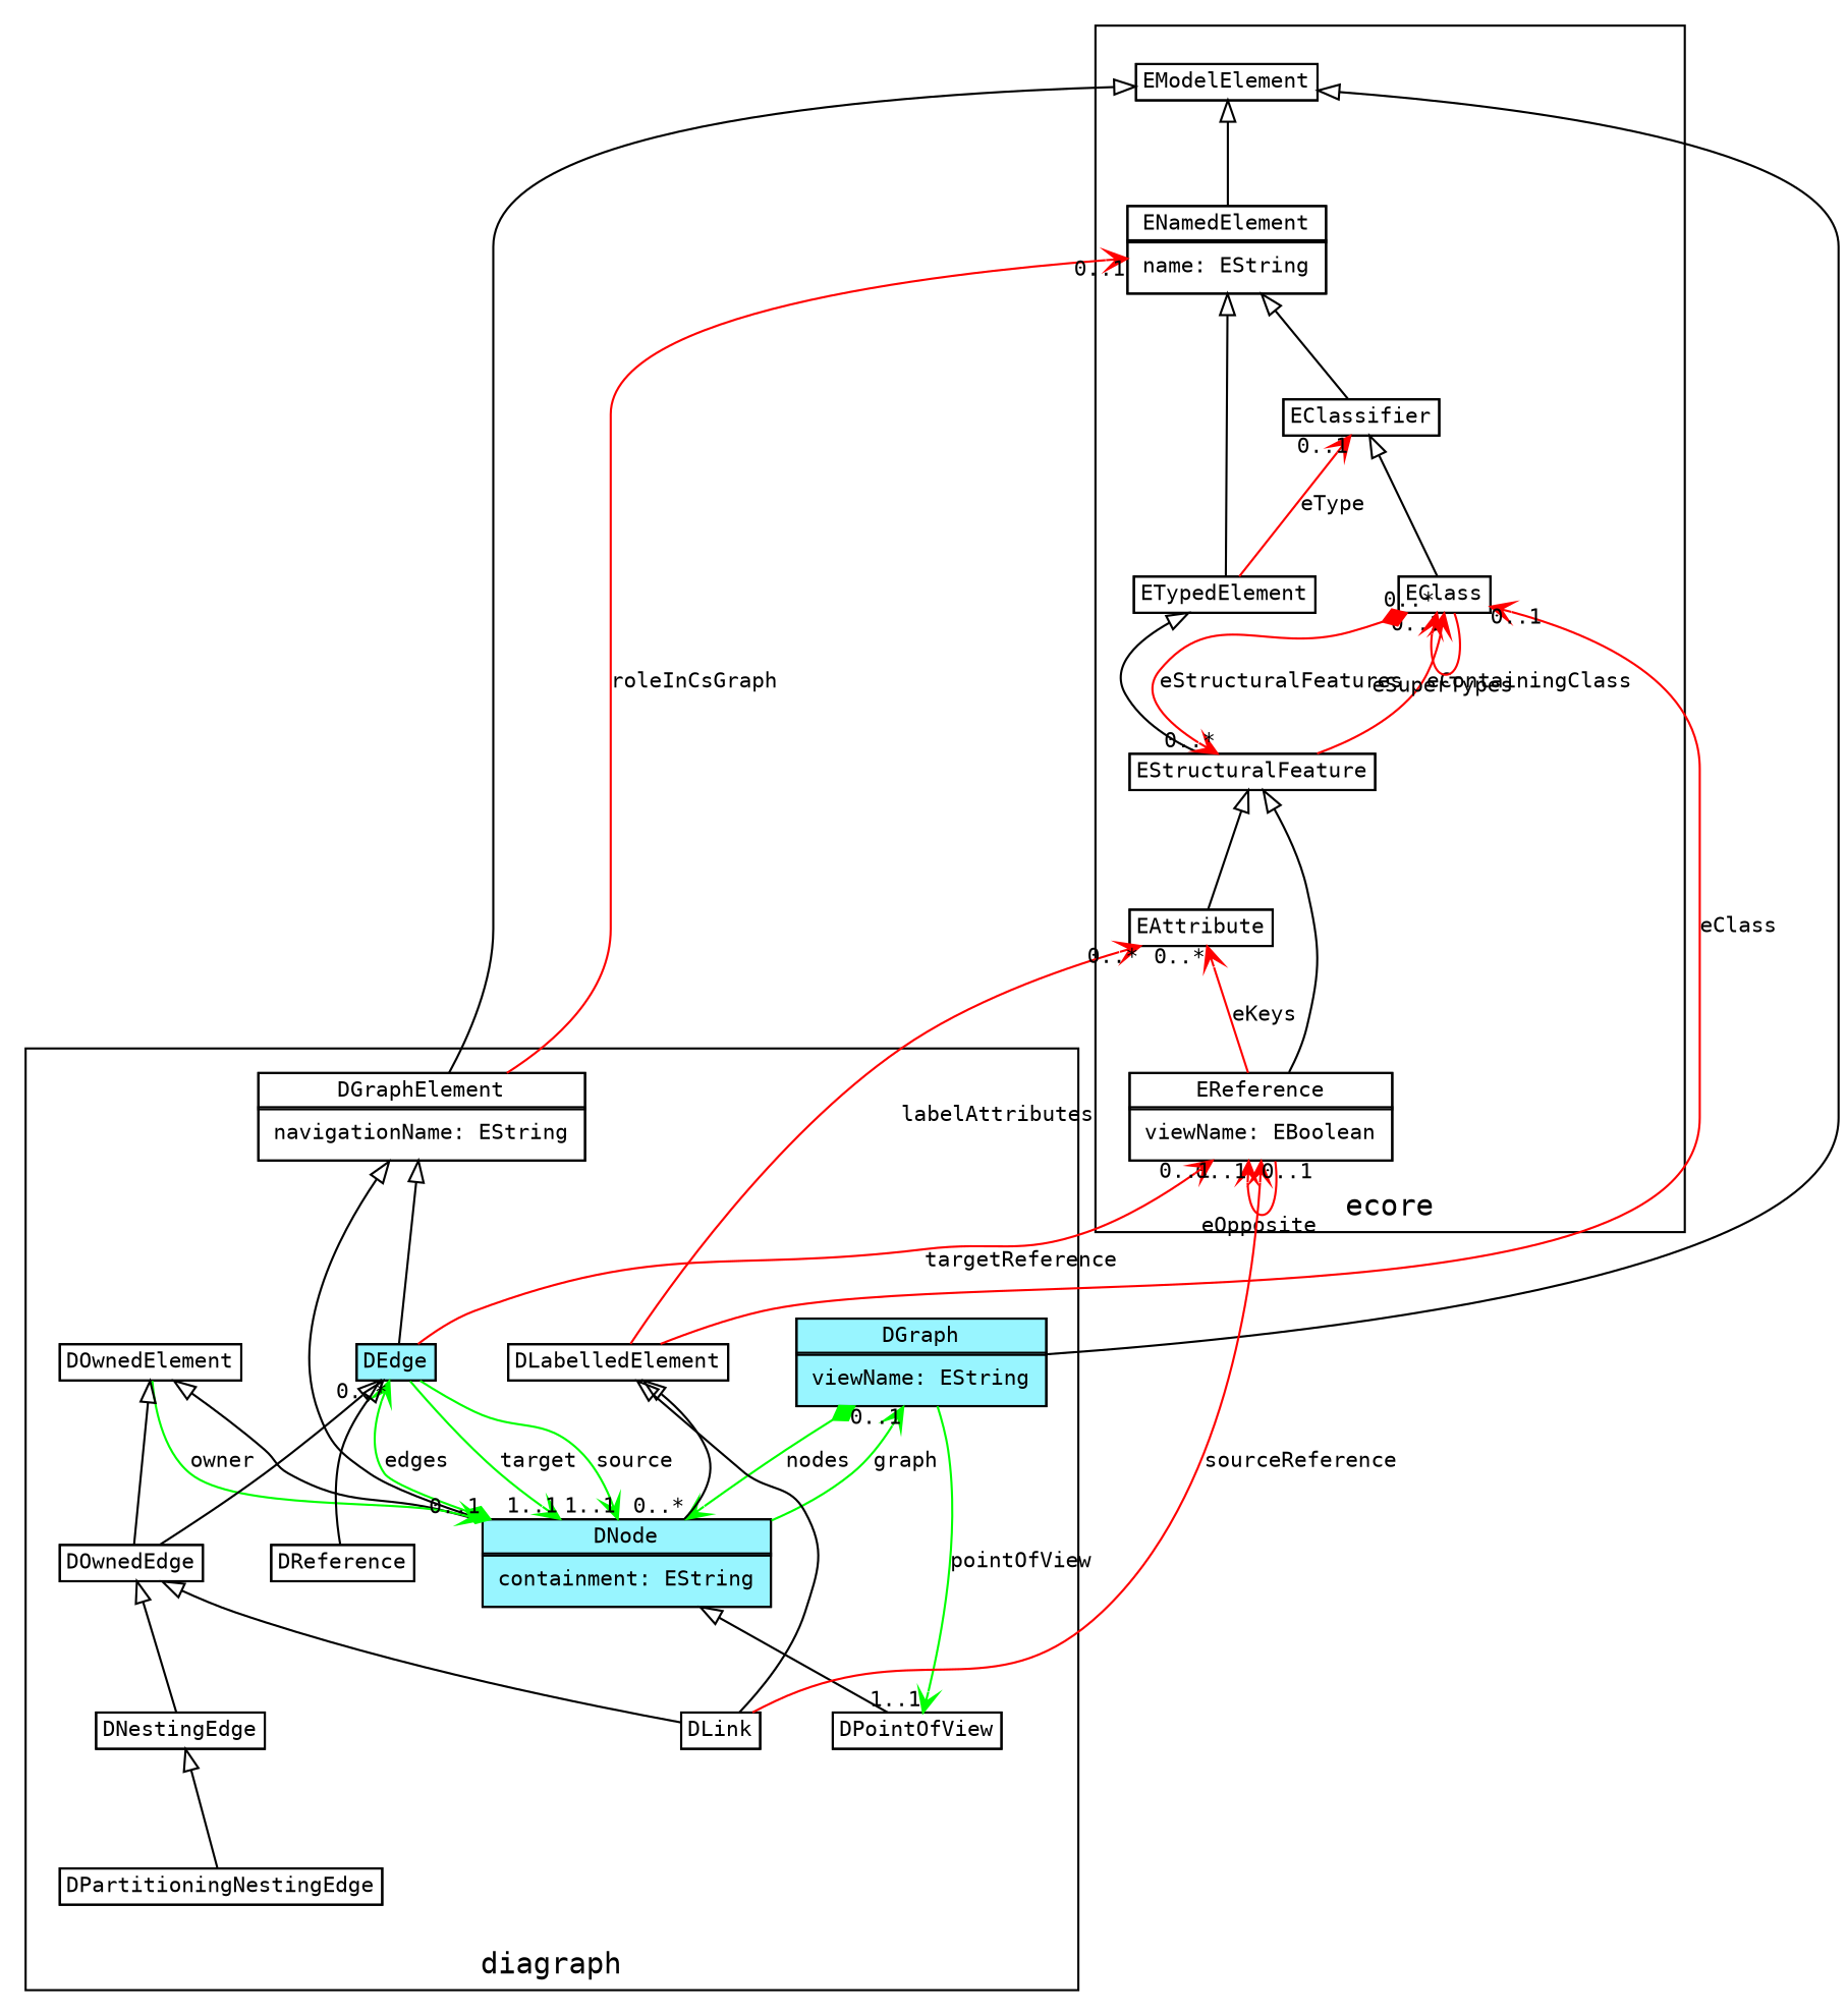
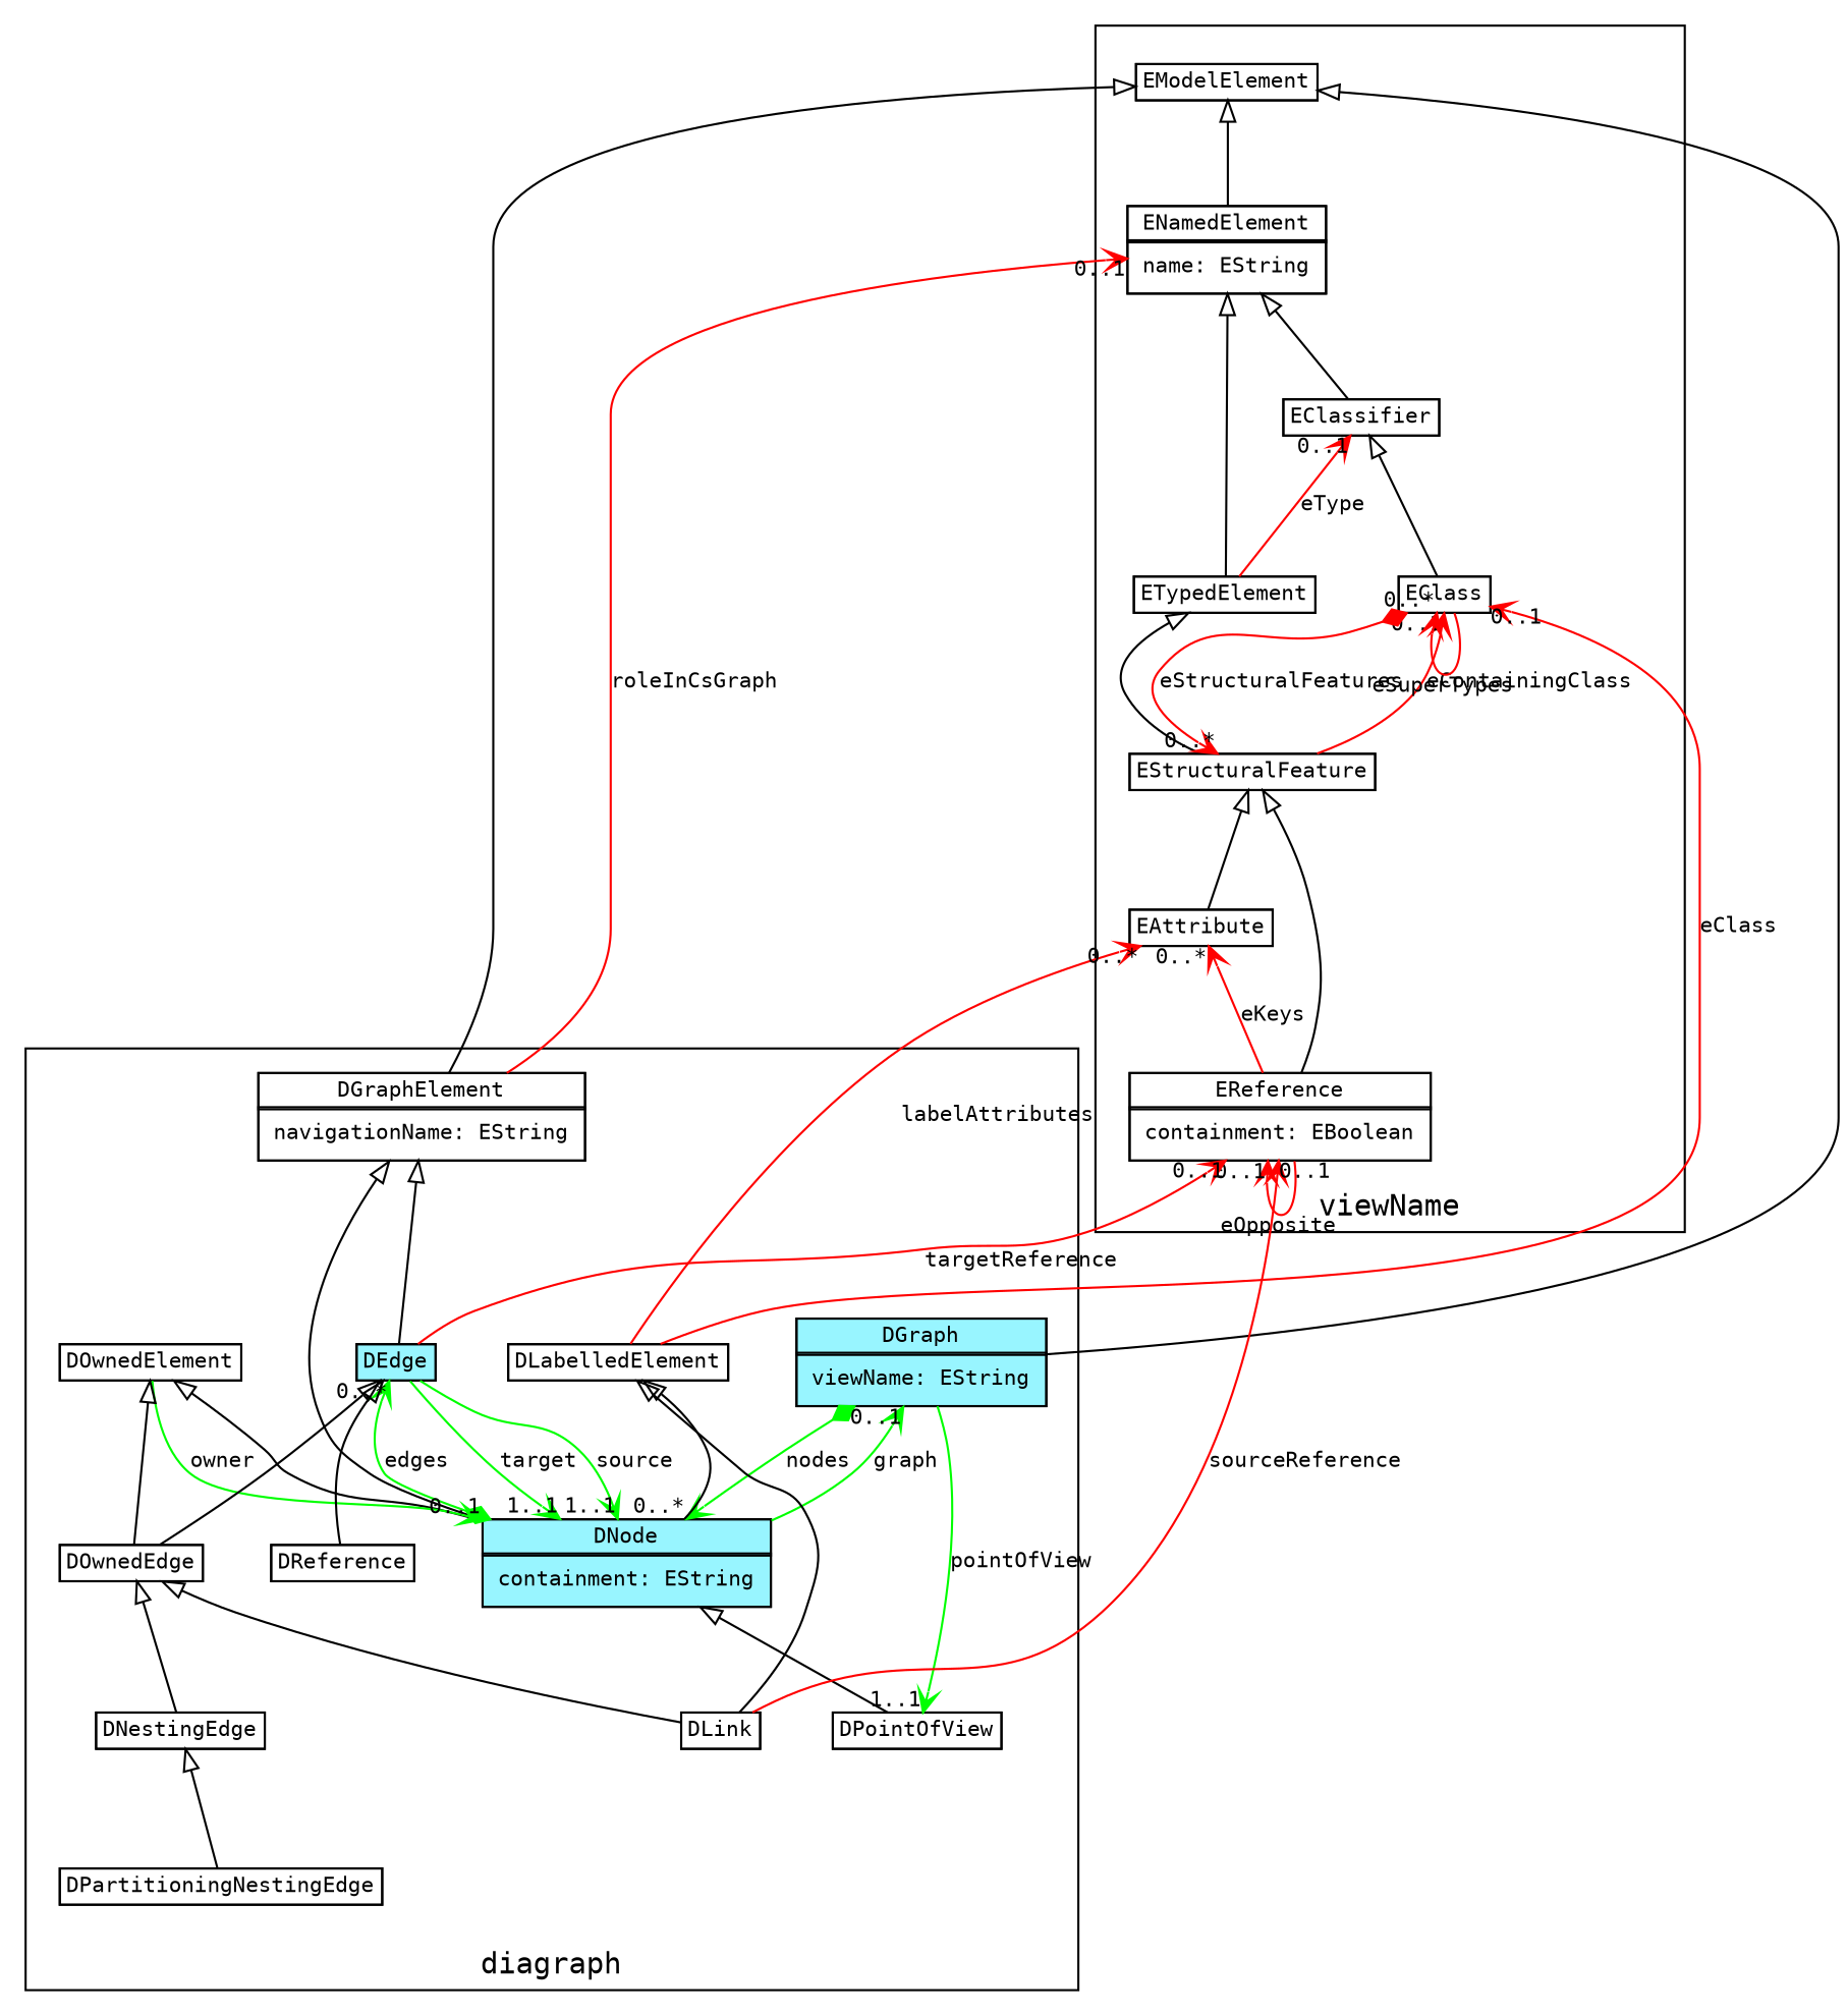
  digraph {
    fontname="DejaVu Sans Mono"
    labelfloat=true
    rankdir=BT
    node [fontname="DejaVu Sans Mono" fontsize=10 shape=none]
    edge [arrowhead=empty color=black fontname="DejaVu Sans Mono" fontsize=10 headport=pid1845590 tailport=pid1845590]
    n1 [label=<<TABLE  cellspacing="-1" cellpadding="0" border="0" > <!-- top  --> <TR><TD port="pid20030028"><TABLE bgcolor=".0 .0 1.0" cellspacing="-1" border="1" ><TR><TD>EModelElement</TD></TR> </TABLE> </TD></TR></TABLE>>]
    n2 [label=<<TABLE  cellspacing="-1" cellpadding="0" border="0" > <!-- top  --> <TR><TD port="pid28490615"><TABLE bgcolor=".0 .0 1.0" cellspacing="-1" border="1" ><TR><TD>ENamedElement</TD></TR> <TR><TD><TABLE border="0"> <!-- attr 4  --><TR><TD port="pENamedElement_name" align="left">name: EString</TD></TR></TABLE></TD></TR> </TABLE> </TD></TR></TABLE>>]
    n3 [label=<<TABLE  cellspacing="-1" cellpadding="0" border="0" > <!-- top  --> <TR><TD port="pid30144187"><TABLE bgcolor=".0 .0 1.0" cellspacing="-1" border="1" ><TR><TD>EClassifier</TD></TR> </TABLE> </TD></TR></TABLE>>]
    n4 [label=<<TABLE  cellspacing="-1" cellpadding="0" border="0" > <!-- top  --> <TR><TD port="pid14797428"><TABLE bgcolor=".0 .0 1.0" cellspacing="-1" border="1" ><TR><TD>ETypedElement</TD></TR> </TABLE> </TD></TR></TABLE>>]
    n5 [label=<<TABLE  cellspacing="-1" cellpadding="0" border="0" > <!-- top  --> <TR><TD port="pid18130695"><TABLE bgcolor=".0 .0 1.0" cellspacing="-1" border="1" ><TR><TD>EStructuralFeature</TD></TR> </TABLE> </TD></TR></TABLE>>]
    n6 [label=<<TABLE  cellspacing="-1" cellpadding="0" border="0" > <!-- top  --> <TR><TD port="pid15889588"><TABLE bgcolor=".0 .0 1.0" cellspacing="-1" border="1" ><TR><TD>EClass</TD></TR> </TABLE> </TD></TR></TABLE>>]
    n7 [label=<<TABLE  cellspacing="-1" cellpadding="0" border="0" > <!-- top  --> <TR><TD port="pid4289465"><TABLE bgcolor=".0 .0 1.0" cellspacing="-1" border="1" ><TR><TD>EAttribute</TD></TR> </TABLE> </TD></TR></TABLE>>]
-   n8 [label=<<TABLE  cellspacing="-1" cellpadding="0" border="0" > <!-- top  --> <TR><TD port="pid12880759"><TABLE bgcolor=".0 .0 1.0" cellspacing="-1" border="1" ><TR><TD>EReference</TD></TR> <TR><TD><TABLE border="0"> <!-- attr 4  --><TR><TD port="pEReference_containment" align="left">viewName: EBoolean</TD></TR></TABLE></TD></TR> </TABLE> </TD></TR></TABLE>>]
+   n8 [label=<<TABLE  cellspacing="-1" cellpadding="0" border="0" > <!-- top  --> <TR><TD port="pid12880759"><TABLE bgcolor=".0 .0 1.0" cellspacing="-1" border="1" ><TR><TD>EReference</TD></TR> <TR><TD><TABLE border="0"> <!-- attr 4  --><TR><TD port="pEReference_containment" align="left">containment: EBoolean</TD></TR></TABLE></TD></TR> </TABLE> </TD></TR></TABLE>>]
    n9 [label=<<TABLE  cellspacing="-1" cellpadding="0" border="0" > <!-- top  --> <TR><TD port="pid31871634"><TABLE bgcolor=".0 .0 1.0" cellspacing="-1" border="1" ><TR><TD>DPointOfView</TD></TR> </TABLE> </TD></TR></TABLE>>]
    n10 [label=<<TABLE  cellspacing="-1" cellpadding="0" border="0" > <!-- top  --> <TR><TD port="pid20269594"><TABLE bgcolor="cadetblue1" cellspacing="-1" border="1" ><TR><TD>DGraph</TD></TR> <TR><TD><TABLE border="0"> <!-- attr 4  --><TR><TD port="pDGraph_layerName" align="left">viewName: EString</TD></TR></TABLE></TD></TR> </TABLE> </TD></TR></TABLE>>]
    n11 [label=<<TABLE  cellspacing="-1" cellpadding="0" border="0" > <!-- top  --> <TR><TD port="pid1845590"><TABLE bgcolor="cadetblue1" cellspacing="-1" border="1" ><TR><TD>DNode</TD></TR> <TR><TD><TABLE border="0"> <!-- attr 4  --><TR><TD port="pDNode_navigationName" align="left">containment: EString</TD></TR></TABLE></TD></TR> </TABLE> </TD></TR></TABLE>>]
    n12 [label=<<TABLE  cellspacing="-1" cellpadding="0" border="0" > <!-- top  --> <TR><TD port="pid4757663"><TABLE bgcolor=".0 .0 1.0" cellspacing="-1" border="1" ><TR><TD>DGraphElement</TD></TR> <TR><TD><TABLE border="0"> <!-- attr 4  --><TR><TD port="pDGraphElement_name" align="left">navigationName: EString</TD></TR></TABLE></TD></TR> </TABLE> </TD></TR></TABLE>>]
    n13 [label=<<TABLE  cellspacing="-1" cellpadding="0" border="0" > <!-- top  --> <TR><TD port="pid14552258"><TABLE bgcolor=".0 .0 1.0" cellspacing="-1" border="1" ><TR><TD>DLabelledElement</TD></TR> </TABLE> </TD></TR></TABLE>>]
    n14 [label=<<TABLE  cellspacing="-1" cellpadding="0" border="0" > <!-- top  --> <TR><TD port="pid1549148"><TABLE bgcolor=".0 .0 1.0" cellspacing="-1" border="1" ><TR><TD>DOwnedElement</TD></TR> </TABLE> </TD></TR></TABLE>>]
    n15 [label=<<TABLE  cellspacing="-1" cellpadding="0" border="0" > <!-- top  --> <TR><TD port="pid29651644"><TABLE bgcolor="cadetblue1" cellspacing="-1" border="1" ><TR><TD>DEdge</TD></TR> </TABLE> </TD></TR></TABLE>>]
    n16 [label=<<TABLE  cellspacing="-1" cellpadding="0" border="0" > <!-- top  --> <TR><TD port="pid31852738"><TABLE bgcolor=".0 .0 1.0" cellspacing="-1" border="1" ><TR><TD>DLink</TD></TR> </TABLE> </TD></TR></TABLE>>]
    n17 [label=<<TABLE  cellspacing="-1" cellpadding="0" border="0" > <!-- top  --> <TR><TD port="pid21569141"><TABLE bgcolor=".0 .0 1.0" cellspacing="-1" border="1" ><TR><TD>DOwnedEdge</TD></TR> </TABLE> </TD></TR></TABLE>>]
    n18 [label=<<TABLE  cellspacing="-1" cellpadding="0" border="0" > <!-- top  --> <TR><TD port="pid24027736"><TABLE bgcolor=".0 .0 1.0" cellspacing="-1" border="1" ><TR><TD>DReference</TD></TR> </TABLE> </TD></TR></TABLE>>]
    n19 [label=<<TABLE  cellspacing="-1" cellpadding="0" border="0" > <!-- top  --> <TR><TD port="pid6575534"><TABLE bgcolor=".0 .0 1.0" cellspacing="-1" border="1" ><TR><TD>DNestingEdge</TD></TR> </TABLE> </TD></TR></TABLE>>]
    n20 [label=<<TABLE  cellspacing="-1" cellpadding="0" border="0" > <!-- top  --> <TR><TD port="pid26478892"><TABLE bgcolor=".0 .0 1.0" cellspacing="-1" border="1" ><TR><TD>DPartitioningNestingEdge</TD></TR> </TABLE> </TD></TR></TABLE>>]
    subgraph cluster_1 {
-     label=ecore
+     label=viewName
      n1
      n2
      n3
      n4
      n5
      n6
      n7
      n8
    }
    subgraph cluster_2 {
      label=diagraph
      n9
      n10
      n11
      n12
      n13
      n14
      n15
      n16
      n17
      n18
      n19
      n20
    }
    n2 -> n1 [headport=pid20030028 tailport=pid28490615]
    n3 -> n2 [headport=pid28490615 tailport=pid30144187]
    n4 -> n2 [headport=pid28490615 tailport=pid14797428]
    n4 -> n3 [arrowhead=vee color=red headlabel="0..1" headport=pid30144187 label=eType tailport=pid14797428]
    n5 -> n4 [headport=pid14797428 tailport=pid18130695]
    n5 -> n6 [arrowhead=vee color=red headlabel="0..1" headport=pid15889588 label=eContainingClass tailport=pid18130695]
    n6 -> n3 [headport=pid30144187 tailport=pid15889588]
    n6 -> n5 [arrowhead=vee arrowtail=diamond color=red dir=both headlabel="0..*" headport=pid18130695 label=eStructuralFeatures tailport=pid15889588]
    n6 -> n6 [arrowhead=vee color=red headlabel="0..*" headport=pid15889588 label=eSuperTypes tailport=pid15889588]
    n7 -> n5 [headport=pid18130695 tailport=pid4289465]
    n8 -> n5 [headport=pid18130695 tailport=pid12880759]
    n8 -> n7 [arrowhead=vee color=red headlabel="0..*" headport=pid4289465 label=eKeys tailport=pid12880759]
    n8 -> n8 [arrowhead=vee color=red headlabel="0..1" headport=pid12880759 label=eOpposite tailport=pid12880759]
    n9 -> n11 [tailport=pid31871634]
    n10 -> n1 [headport=pid20030028 tailport=pid20269594]
    n10 -> n9 [arrowhead=vee color=green headlabel="1..1" headport=pid31871634 label=pointOfView tailport=pid20269594]
    n10 -> n11 [arrowhead=vee arrowtail=diamond color=green dir=both headlabel="0..*" label=nodes tailport=pid20269594]
    n11 -> n10 [arrowhead=vee color=green headlabel="0..1" headport=pid20269594 label="graph"]
    n11 -> n12 [headport=pid4757663]
    n11 -> n13 [headport=pid14552258]
    n11 -> n14 [headport=pid1549148]
    n11 -> n15 [arrowhead=vee arrowtail=diamond color=green dir=both headlabel="0..*" headport=pid29651644 label=edges]
    n12 -> n1 [headport=pid20030028 tailport=pid4757663]
    n12 -> n2 [arrowhead=vee color=red headlabel="0..1" headport=pid28490615 label=roleInCsGraph tailport=pid4757663]
    n13 -> n6 [arrowhead=vee color=red headlabel="0..1" headport=pid15889588 label=eClass tailport=pid14552258]
    n13 -> n7 [arrowhead=vee color=red headlabel="0..*" headport=pid4289465 label=labelAttributes tailport=pid14552258]
    n14 -> n11 [arrowhead=vee color=green headlabel="0..1" label=owner tailport=pid1549148]
    n15 -> n8 [arrowhead=vee color=red headlabel="0..1" headport=pid12880759 label=targetReference tailport=pid29651644]
    n15 -> n11 [arrowhead=vee color=green headlabel="1..1" label=target tailport=pid29651644]
    n15 -> n11 [arrowhead=vee color=green headlabel="1..1" label=source tailport=pid29651644]
    n15 -> n12 [headport=pid4757663 tailport=pid29651644]
    n16 -> n8 [arrowhead=vee color=red headlabel="0..1" headport=pid12880759 label=sourceReference tailport=pid31852738]
    n16 -> n13 [headport=pid14552258 tailport=pid31852738]
    n16 -> n17 [headport=pid21569141 tailport=pid31852738]
    n17 -> n14 [headport=pid1549148 tailport=pid21569141]
    n17 -> n15 [headport=pid29651644 tailport=pid21569141]
    n18 -> n15 [headport=pid29651644 tailport=pid24027736]
    n19 -> n17 [headport=pid21569141 tailport=pid6575534]
    n20 -> n19 [headport=pid6575534 tailport=pid26478892]
  }
